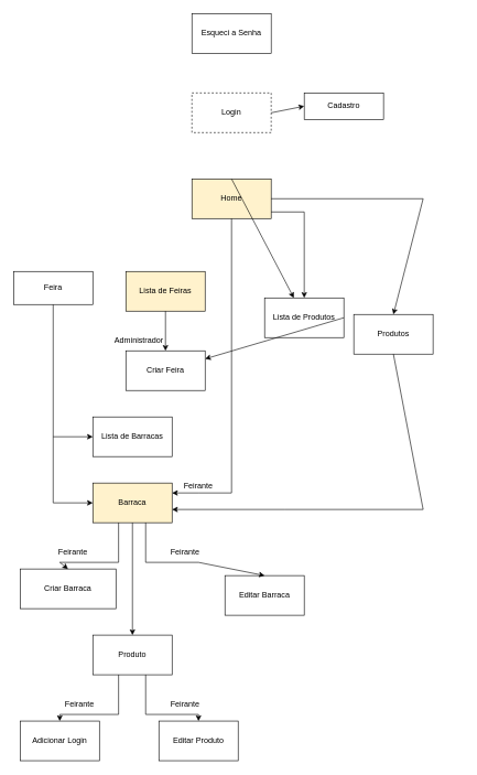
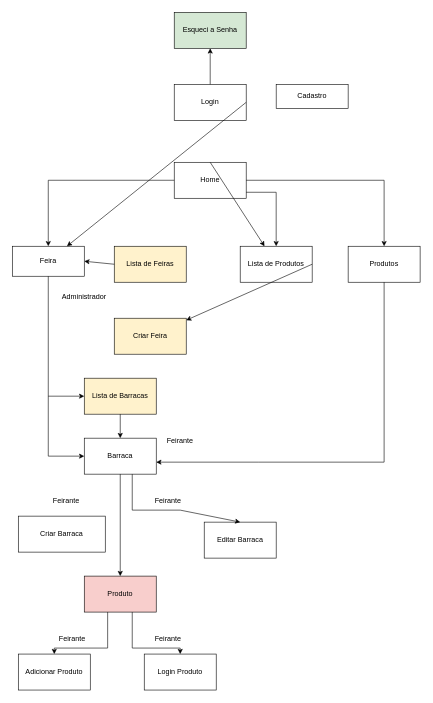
  <mxCell id="0" />
  <mxCell id="1" parent="0" />
- <mxCell id="2" value="Home" style="rounded=0;whiteSpace=wrap;html=1;fillColor=#fff2cc;" vertex="1" parent="1"><mxGeometry x="290" y="270" width="120" height="60" as="geometry" /></mxCell>
+ <mxCell id="2" value="Home" style="rounded=0;whiteSpace=wrap;html=1;" vertex="1" parent="1"><mxGeometry x="290" y="270" width="120" height="60" as="geometry" /></mxCell>
  <mxCell id="3" value="Cadastro" style="rounded=0;whiteSpace=wrap;html=1;" vertex="1" parent="1"><mxGeometry x="460" y="140" width="120" height="40" as="geometry" /></mxCell>
- <mxCell id="4" value="Login" style="rounded=0;whiteSpace=wrap;html=1;dashed=1;" vertex="1" parent="1"><mxGeometry x="290" y="140" width="120" height="60" as="geometry" /></mxCell>
+ <mxCell id="4" value="Login" style="rounded=0;whiteSpace=wrap;html=1;" vertex="1" parent="1"><mxGeometry x="290" y="140" width="120" height="60" as="geometry" /></mxCell>
  <mxCell id="5" value="" style="endArrow=classic;html=1;rounded=0;exitX=0.5;exitY=0;exitDx=0;exitDy=0;" edge="1" parent="1" source="2" target="17"><mxGeometry width="50" height="50" relative="1" as="geometry"><mxPoint x="370" y="540" as="sourcePoint" /><mxPoint x="390" y="220" as="targetPoint" /></mxGeometry></mxCell>
  <mxCell id="6" value="Feira" style="rounded=0;whiteSpace=wrap;html=1;" vertex="1" parent="1"><mxGeometry x="20" y="410" width="120" height="50" as="geometry" /></mxCell>
- <mxCell id="8" value="Barraca" style="rounded=0;whiteSpace=wrap;html=1;fillColor=#fff2cc;" vertex="1" parent="1"><mxGeometry x="140" y="730" width="120" height="60" as="geometry" /></mxCell>
+ <mxCell id="7" value="" style="endArrow=classic;html=1;rounded=0;exitX=0;exitY=0.5;exitDx=0;exitDy=0;entryX=0.5;entryY=0;entryDx=0;entryDy=0;" edge="1" parent="1" source="2" target="6"><mxGeometry width="50" height="50" relative="1" as="geometry"><mxPoint x="370" y="500" as="sourcePoint" /><mxPoint x="420" y="450" as="targetPoint" /><Array as="points"><mxPoint x="80" y="300" /></Array></mxGeometry></mxCell>
+ <mxCell id="8" value="Barraca" style="rounded=0;whiteSpace=wrap;html=1;" vertex="1" parent="1"><mxGeometry x="140" y="730" width="120" height="60" as="geometry" /></mxCell>
  <mxCell id="9" value="Lista de Feiras" style="rounded=0;whiteSpace=wrap;html=1;fillColor=#fff2cc;" vertex="1" parent="1"><mxGeometry x="190" y="410" width="120" height="60" as="geometry" /></mxCell>
- <mxCell id="11" value="Lista de Barracas" style="rounded=0;whiteSpace=wrap;html=1;" vertex="1" parent="1"><mxGeometry x="140" y="630" width="120" height="60" as="geometry" /></mxCell>
+ <mxCell id="10" value="" style="endArrow=classic;html=1;rounded=0;exitX=0;exitY=0.5;exitDx=0;exitDy=0;entryX=1;entryY=0.5;entryDx=0;entryDy=0;" edge="1" parent="1" source="9" target="6"><mxGeometry width="50" height="50" relative="1" as="geometry"><mxPoint x="370" y="500" as="sourcePoint" /><mxPoint x="420" y="450" as="targetPoint" /></mxGeometry></mxCell>
+ <mxCell id="11" value="Lista de Barracas" style="rounded=0;whiteSpace=wrap;html=1;fillColor=#fff2cc;" vertex="1" parent="1"><mxGeometry x="140" y="630" width="120" height="60" as="geometry" /></mxCell>
  <mxCell id="12" value="" style="endArrow=classic;html=1;rounded=0;entryX=0;entryY=0.5;entryDx=0;entryDy=0;" edge="1" parent="1" target="11"><mxGeometry width="50" height="50" relative="1" as="geometry"><mxPoint x="80" y="660" as="sourcePoint" /><mxPoint x="170" y="640" as="targetPoint" /></mxGeometry></mxCell>
  <mxCell id="13" value="" style="endArrow=none;html=1;rounded=0;exitX=0.5;exitY=1;exitDx=0;exitDy=0;" edge="1" parent="1" source="6"><mxGeometry width="50" height="50" relative="1" as="geometry"><mxPoint x="370" y="500" as="sourcePoint" /><mxPoint x="80" y="760" as="targetPoint" /></mxGeometry></mxCell>
  <mxCell id="14" value="" style="endArrow=classic;html=1;rounded=0;entryX=0;entryY=0.5;entryDx=0;entryDy=0;" edge="1" parent="1" target="8"><mxGeometry width="50" height="50" relative="1" as="geometry"><mxPoint x="80" y="760" as="sourcePoint" /><mxPoint x="420" y="540" as="targetPoint" /></mxGeometry></mxCell>
- <mxCell id="16" value="Produtos" style="rounded=0;whiteSpace=wrap;html=1;" vertex="1" parent="1"><mxGeometry x="535" y="475" width="120" height="60" as="geometry" /></mxCell>
- <mxCell id="17" value="Lista de Produtos" style="rounded=0;whiteSpace=wrap;html=1;" vertex="1" parent="1"><mxGeometry x="400" y="450" width="120" height="60" as="geometry" /></mxCell>
+ <mxCell id="15" value="" style="endArrow=classic;html=1;rounded=0;exitX=0.5;exitY=1;exitDx=0;exitDy=0;entryX=0.5;entryY=0;entryDx=0;entryDy=0;" edge="1" parent="1" source="11" target="8"><mxGeometry width="50" height="50" relative="1" as="geometry"><mxPoint x="420" y="590" as="sourcePoint" /><mxPoint x="470" y="540" as="targetPoint" /></mxGeometry></mxCell>
+ <mxCell id="16" value="Produtos" style="rounded=0;whiteSpace=wrap;html=1;" vertex="1" parent="1"><mxGeometry x="580" y="410" width="120" height="60" as="geometry" /></mxCell>
+ <mxCell id="17" value="Lista de Produtos" style="rounded=0;whiteSpace=wrap;html=1;" vertex="1" parent="1"><mxGeometry x="400" y="410" width="120" height="60" as="geometry" /></mxCell>
  <mxCell id="18" value="" style="endArrow=classic;html=1;rounded=0;entryX=0.5;entryY=0;entryDx=0;entryDy=0;" edge="1" parent="1" target="16"><mxGeometry width="50" height="50" relative="1" as="geometry"><mxPoint x="640" y="300" as="sourcePoint" /><mxPoint x="470" y="300" as="targetPoint" /><Array as="points" /></mxGeometry></mxCell>
  <mxCell id="19" value="" style="endArrow=none;html=1;rounded=0;exitX=1;exitY=0.5;exitDx=0;exitDy=0;" edge="1" parent="1" source="2"><mxGeometry width="50" height="50" relative="1" as="geometry"><mxPoint x="370" y="500" as="sourcePoint" /><mxPoint x="640" y="300" as="targetPoint" /><Array as="points" /></mxGeometry></mxCell>
  <mxCell id="20" value="" style="endArrow=classic;html=1;rounded=0;entryX=0.5;entryY=0;entryDx=0;entryDy=0;" edge="1" parent="1" target="17"><mxGeometry width="50" height="50" relative="1" as="geometry"><mxPoint x="460" y="320" as="sourcePoint" /><mxPoint x="380" y="450" as="targetPoint" /></mxGeometry></mxCell>
  <mxCell id="21" value="" style="endArrow=classic;html=1;rounded=0;exitX=1;exitY=0.5;exitDx=0;exitDy=0;" edge="1" parent="1" source="17" target="31"><mxGeometry width="50" height="50" relative="1" as="geometry"><mxPoint x="330" y="500" as="sourcePoint" /><mxPoint x="380" y="450" as="targetPoint" /></mxGeometry></mxCell>
  <mxCell id="22" value="" style="endArrow=classic;html=1;rounded=0;" edge="1" parent="1"><mxGeometry width="50" height="50" relative="1" as="geometry"><mxPoint x="640" y="770" as="sourcePoint" /><mxPoint x="260" y="770" as="targetPoint" /><Array as="points"><mxPoint x="430" y="770" /></Array></mxGeometry></mxCell>
  <mxCell id="23" value="" style="endArrow=none;html=1;rounded=0;entryX=0.5;entryY=1;entryDx=0;entryDy=0;" edge="1" parent="1" target="16"><mxGeometry width="50" height="50" relative="1" as="geometry"><mxPoint x="640" y="770" as="sourcePoint" /><mxPoint x="410" y="450" as="targetPoint" /></mxGeometry></mxCell>
- <mxCell id="24" value="" style="endArrow=classic;html=1;rounded=0;exitX=1;exitY=0.5;exitDx=0;exitDy=0;entryX=0;entryY=0.5;entryDx=0;entryDy=0;" edge="1" parent="1" source="4" target="3"><mxGeometry width="50" height="50" relative="1" as="geometry"><mxPoint x="370" y="500" as="sourcePoint" /><mxPoint x="420" y="450" as="targetPoint" /></mxGeometry></mxCell>
+ <mxCell id="24" value="" style="endArrow=classic;html=1;rounded=0;exitX=1;exitY=0.5;exitDx=0;exitDy=0;" edge="1" parent="1" source="4" target="6"><mxGeometry width="50" height="50" relative="1" as="geometry"><mxPoint x="370" y="500" as="sourcePoint" /><mxPoint x="420" y="450" as="targetPoint" /></mxGeometry></mxCell>
  <mxCell id="25" value="" style="endArrow=none;html=1;rounded=0;" edge="1" parent="1"><mxGeometry width="50" height="50" relative="1" as="geometry"><mxPoint x="410" y="320" as="sourcePoint" /><mxPoint x="460" y="320" as="targetPoint" /></mxGeometry></mxCell>
- <mxCell id="26" value="" style="endArrow=classic;html=1;rounded=0;exitX=0.5;exitY=1;exitDx=0;exitDy=0;entryX=1;entryY=0.25;entryDx=0;entryDy=0;" edge="1" parent="1" source="2" target="8"><mxGeometry width="50" height="50" relative="1" as="geometry"><mxPoint x="360" y="510" as="sourcePoint" /><mxPoint x="350" y="660" as="targetPoint" /><Array as="points"><mxPoint x="350" y="745" /><mxPoint x="300" y="745" /></Array></mxGeometry></mxCell>
  <mxCell id="27" value="Feirante" style="text;html=1;strokeColor=none;fillColor=none;align=center;verticalAlign=middle;whiteSpace=wrap;rounded=0;" vertex="1" parent="1"><mxGeometry x="270" y="720" width="60" height="30" as="geometry" /></mxCell>
- <mxCell id="28" value="Esqueci a Senha" style="rounded=0;whiteSpace=wrap;html=1;" vertex="1" parent="1"><mxGeometry x="290" y="20" width="120" height="60" as="geometry" /></mxCell>
+ <mxCell id="28" value="Esqueci a Senha" style="rounded=0;whiteSpace=wrap;html=1;fillColor=#d5e8d4;" vertex="1" parent="1"><mxGeometry x="290" y="20" width="120" height="60" as="geometry" /></mxCell>
+ <mxCell id="29" value="" style="endArrow=classic;html=1;rounded=0;entryX=0.5;entryY=1;entryDx=0;entryDy=0;exitX=0.5;exitY=0;exitDx=0;exitDy=0;" edge="1" parent="1" source="4" target="28"><mxGeometry width="50" height="50" relative="1" as="geometry"><mxPoint x="380" as="sourcePoint" y="120" /><mxPoint x="410" y="340" as="targetPoint" /></mxGeometry></mxCell>
  <mxCell id="30" value="Criar Barraca" style="rounded=0;whiteSpace=wrap;html=1;" vertex="1" parent="1"><mxGeometry x="30" y="860" width="145" height="60" as="geometry" /></mxCell>
- <mxCell id="31" value="Criar Feira" style="rounded=0;whiteSpace=wrap;html=1;direction=west;" vertex="1" parent="1"><mxGeometry x="190" y="530" width="120" height="60" as="geometry" /></mxCell>
+ <mxCell id="31" value="Criar Feira" style="rounded=0;whiteSpace=wrap;html=1;direction=west;fillColor=#fff2cc;" vertex="1" parent="1"><mxGeometry x="190" y="530" width="120" height="60" as="geometry" /></mxCell>
  <mxCell id="32" value="Editar Barraca" style="rounded=0;whiteSpace=wrap;html=1;" vertex="1" parent="1"><mxGeometry x="340" y="870" width="120" height="60" as="geometry" /></mxCell>
- <mxCell id="33" value="" style="endArrow=classic;html=1;rounded=0;exitX=0.325;exitY=1;exitDx=0;exitDy=0;exitPerimeter=0;entryX=0.5;entryY=0;entryDx=0;entryDy=0;" edge="1" parent="1" source="8" target="30"><mxGeometry width="50" height="50" relative="1" as="geometry"><mxPoint x="330" y="780" as="sourcePoint" /><mxPoint x="179" y="910" as="targetPoint" /><Array as="points"><mxPoint x="179" y="850" /><mxPoint x="90" y="850" /></Array></mxGeometry></mxCell>
- <mxCell id="34" value="Adicionar Login" style="rounded=0;whiteSpace=wrap;html=1;" vertex="1" parent="1"><mxGeometry x="30" y="1090" width="120" height="60" as="geometry" /></mxCell>
- <mxCell id="35" value="Editar Produto" style="rounded=0;whiteSpace=wrap;html=1;" vertex="1" parent="1"><mxGeometry x="240" y="1090" width="120" height="60" as="geometry" /></mxCell>
+ <mxCell id="34" value="Adicionar Produto" style="rounded=0;whiteSpace=wrap;html=1;" vertex="1" parent="1"><mxGeometry x="30" y="1090" width="120" height="60" as="geometry" /></mxCell>
+ <mxCell id="35" value="Login Produto" style="rounded=0;whiteSpace=wrap;html=1;" vertex="1" parent="1"><mxGeometry x="240" y="1090" width="120" height="60" as="geometry" /></mxCell>
  <mxCell id="36" value="" style="endArrow=classic;html=1;rounded=0;entryX=0.5;entryY=0;entryDx=0;entryDy=0;" edge="1" parent="1" target="32"><mxGeometry width="50" height="50" relative="1" as="geometry"><mxPoint x="220" y="790" as="sourcePoint" /><mxPoint x="220" y="860" as="targetPoint" /><Array as="points"><mxPoint x="220" y="850" /><mxPoint x="300" y="850" /></Array></mxGeometry></mxCell>
  <mxCell id="37" value="" style="endArrow=classic;html=1;rounded=0;exitX=0.5;exitY=1;exitDx=0;exitDy=0;" edge="1" parent="1" source="8"><mxGeometry width="50" height="50" relative="1" as="geometry"><mxPoint x="330" y="880" as="sourcePoint" /><mxPoint x="200" y="960" as="targetPoint" /></mxGeometry></mxCell>
- <mxCell id="38" value="Produto" style="rounded=0;whiteSpace=wrap;html=1;" vertex="1" parent="1"><mxGeometry x="140" y="960" width="120" height="60" as="geometry" /></mxCell>
+ <mxCell id="38" value="Produto" style="rounded=0;whiteSpace=wrap;html=1;fillColor=#f8cecc;" vertex="1" parent="1"><mxGeometry x="140" y="960" width="120" height="60" as="geometry" /></mxCell>
  <mxCell id="39" value="" style="endArrow=classic;html=1;rounded=0;exitX=0.325;exitY=1;exitDx=0;exitDy=0;exitPerimeter=0;entryX=0.5;entryY=0;entryDx=0;entryDy=0;" edge="1" parent="1"><mxGeometry width="50" height="50" relative="1" as="geometry"><mxPoint x="179" y="1020" as="sourcePoint" /><mxPoint x="90" y="1090" as="targetPoint" /><Array as="points"><mxPoint x="179" y="1080" /><mxPoint x="90" y="1080" /></Array></mxGeometry></mxCell>
  <mxCell id="40" value="" style="endArrow=classic;html=1;rounded=0;entryX=0.5;entryY=0;entryDx=0;entryDy=0;" edge="1" parent="1"><mxGeometry width="50" height="50" relative="1" as="geometry"><mxPoint x="220" y="1020" as="sourcePoint" /><mxPoint x="300" y="1090" as="targetPoint" /><Array as="points"><mxPoint x="220" y="1080" /><mxPoint x="300" y="1080" /></Array></mxGeometry></mxCell>
  <mxCell id="41" value="Feirante" style="text;html=1;strokeColor=none;fillColor=none;align=center;verticalAlign=middle;whiteSpace=wrap;rounded=0;" vertex="1" parent="1"><mxGeometry x="250" y="820" width="60" height="30" as="geometry" /></mxCell>
  <mxCell id="42" value="Feirante" style="text;html=1;strokeColor=none;fillColor=none;align=center;verticalAlign=middle;whiteSpace=wrap;rounded=0;" vertex="1" parent="1"><mxGeometry x="80" y="820" width="60" height="30" as="geometry" /></mxCell>
  <mxCell id="43" value="Feirante" style="text;html=1;strokeColor=none;fillColor=none;align=center;verticalAlign=middle;whiteSpace=wrap;rounded=0;" vertex="1" parent="1"><mxGeometry x="250" y="1050" width="60" height="30" as="geometry" /></mxCell>
  <mxCell id="44" value="Feirante" style="text;html=1;strokeColor=none;fillColor=none;align=center;verticalAlign=middle;whiteSpace=wrap;rounded=0;" vertex="1" parent="1"><mxGeometry x="90" y="1050" width="60" height="30" as="geometry" /></mxCell>
- <mxCell id="45" value="" style="endArrow=classic;html=1;rounded=0;exitX=0.5;exitY=1;exitDx=0;exitDy=0;entryX=0.5;entryY=1;entryDx=0;entryDy=0;" edge="1" parent="1" source="9" target="31"><mxGeometry width="50" height="50" relative="1" as="geometry"><mxPoint x="330" y="650" as="sourcePoint" /><mxPoint x="380" y="600" as="targetPoint" /></mxGeometry></mxCell>
- <mxCell id="46" value="Administrador" style="text;html=1;strokeColor=none;fillColor=none;align=center;verticalAlign=middle;whiteSpace=wrap;rounded=0;" vertex="1" parent="1"><mxGeometry x="180" y="500" width="60" height="30" as="geometry" /></mxCell>
+ <mxCell id="46" value="Administrador" style="text;html=1;strokeColor=none;fillColor=none;align=center;verticalAlign=middle;whiteSpace=wrap;rounded=0;" vertex="1" parent="1"><mxGeometry x="110" y="480" width="60" height="30" as="geometry" /></mxCell>
